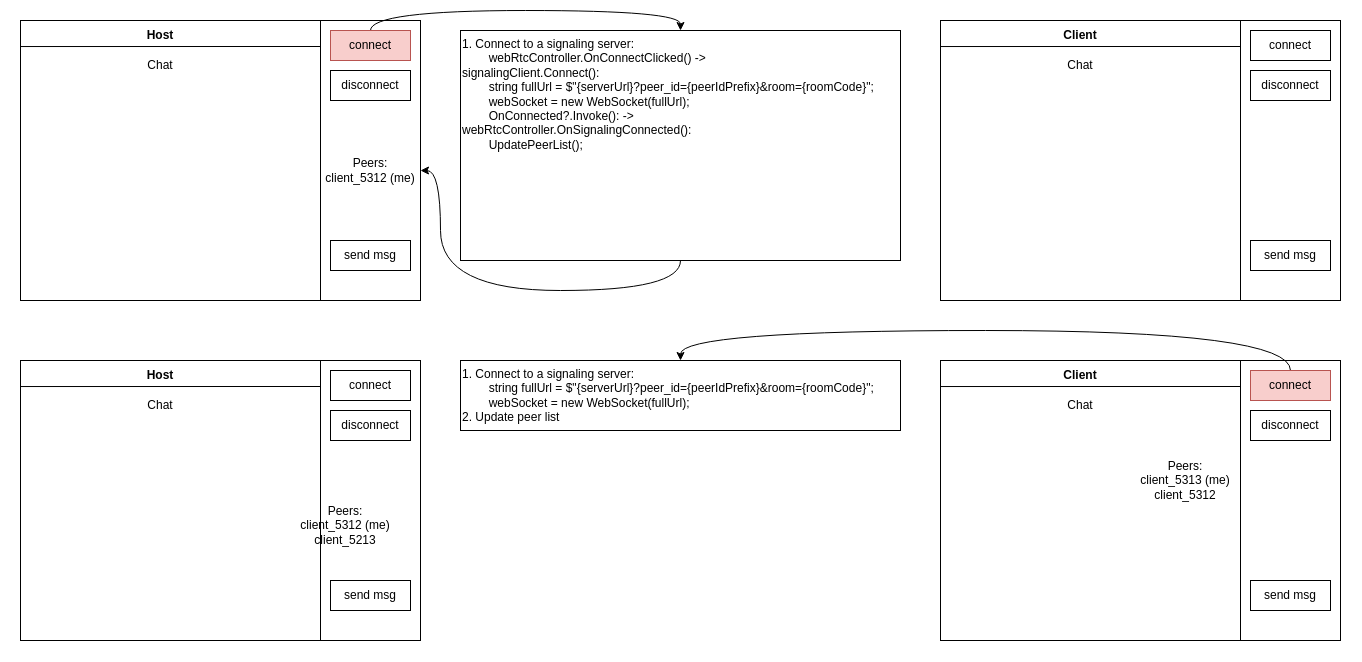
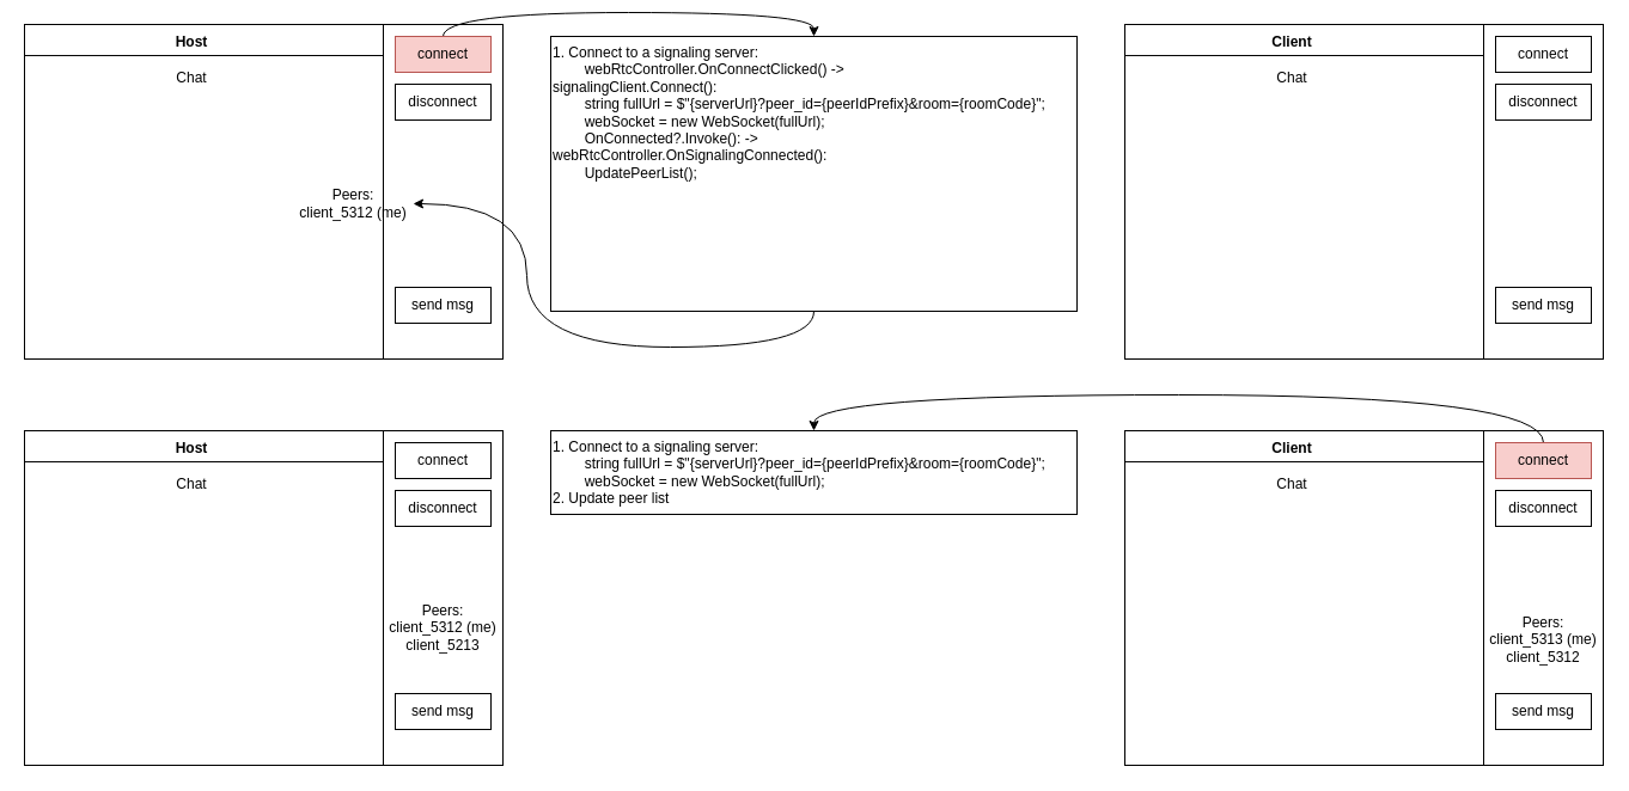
  <mxCell id="0" />
  <mxCell id="1" parent="0" />
  <mxCell id="2" value="" style="rounded=0;whiteSpace=wrap;html=1;" vertex="1" parent="1"><mxGeometry width="400" height="280" as="geometry" x="20" y="20" /></mxCell>
  <mxCell id="3" style="edgeStyle=orthogonalEdgeStyle;rounded=0;orthogonalLoop=1;jettySize=auto;html=1;entryX=0.5;entryY=0;entryDx=0;entryDy=0;curved=1;exitX=0.5;exitY=0;exitDx=0;exitDy=0;" edge="1" parent="1" source="4" target="11"><mxGeometry relative="1" as="geometry"><mxPoint x="650" y="30" as="targetPoint" /></mxGeometry></mxCell>
  <mxCell id="4" value="connect" style="rounded=0;whiteSpace=wrap;html=1;fillColor=#f8cecc;strokeColor=#b85450;" vertex="1" parent="1"><mxGeometry x="330" y="30" width="80" height="30" as="geometry" /></mxCell>
  <mxCell id="5" value="" style="endArrow=none;html=1;rounded=0;entryX=0.75;entryY=0;entryDx=0;entryDy=0;exitX=0.75;exitY=1;exitDx=0;exitDy=0;" edge="1" parent="1" source="2" target="2"><mxGeometry width="50" height="50" relative="1" as="geometry"><mxPoint x="270" y="240" as="sourcePoint" /><mxPoint x="320" y="190" as="targetPoint" /></mxGeometry></mxCell>
  <mxCell id="6" value="disconnect" style="rounded=0;whiteSpace=wrap;html=1;" vertex="1" parent="1"><mxGeometry x="330" y="70" width="80" height="30" as="geometry" /></mxCell>
  <mxCell id="7" value="send msg" style="rounded=0;whiteSpace=wrap;html=1;" vertex="1" parent="1"><mxGeometry x="330" y="240" width="80" height="30" as="geometry" /></mxCell>
- <mxCell id="8" value="Peers:&lt;div&gt;client_5312 (me)&lt;/div&gt;" style="text;html=1;align=center;verticalAlign=middle;whiteSpace=wrap;rounded=0;" vertex="1" parent="1"><mxGeometry x="320" y="155" width="100" height="30" as="geometry" /></mxCell>
+ <mxCell id="8" value="Peers:&lt;div&gt;client_5312 (me)&lt;/div&gt;" style="text;html=1;align=center;verticalAlign=middle;whiteSpace=wrap;rounded=0;" vertex="1" parent="1"><mxGeometry x="245" y="155" width="100" height="30" as="geometry" /></mxCell>
  <mxCell id="9" value="Chat" style="text;html=1;align=center;verticalAlign=middle;whiteSpace=wrap;rounded=0;" vertex="1" parent="1"><mxGeometry x="130" y="50" width="60" height="30" as="geometry" /></mxCell>
  <mxCell id="10" style="edgeStyle=orthogonalEdgeStyle;rounded=0;orthogonalLoop=1;jettySize=auto;html=1;exitX=0.5;exitY=1;exitDx=0;exitDy=0;entryX=1;entryY=0.5;entryDx=0;entryDy=0;curved=1;" edge="1" parent="1" source="11" target="8"><mxGeometry relative="1" as="geometry"><mxPoint x="650" y="100" as="sourcePoint" /><Array as="points"><mxPoint x="680" y="290" /><mxPoint x="440" y="290" /><mxPoint x="440" y="170" /></Array></mxGeometry></mxCell>
  <mxCell id="11" value="1. Connect to a signaling server:&lt;div&gt;&lt;span style=&quot;white-space: pre;&quot;&gt;&#09;&lt;/span&gt;webRtcController.OnConnectClicked() -&amp;gt;&amp;nbsp;&lt;/div&gt;&lt;div&gt;signalingClient.Connect():&lt;/div&gt;&lt;div&gt;&lt;span style=&quot;background-color: transparent;&quot;&gt;&amp;nbsp; &amp;nbsp; &amp;nbsp; &amp;nbsp; string fullUrl = $&quot;{serverUrl}?peer_id={peerIdPrefix}&amp;amp;room={roomCode}&quot;;&lt;/span&gt;&lt;div&gt;&amp;nbsp; &amp;nbsp; &amp;nbsp; &amp;nbsp; webSocket = new WebSocket(fullUrl);&amp;nbsp;&amp;nbsp;&lt;/div&gt;&lt;div&gt;&lt;span style=&quot;white-space: pre;&quot;&gt;&#09;&lt;/span&gt;OnConnected?.Invoke(): -&amp;gt;&amp;nbsp;&lt;/div&gt;&lt;div&gt;webRtcController.OnSignalingConnected():&lt;/div&gt;&lt;div&gt;&lt;span style=&quot;white-space: pre;&quot;&gt;&#09;&lt;/span&gt;UpdatePeerList();&lt;br&gt;&lt;/div&gt;&lt;div&gt;&lt;span style=&quot;white-space: pre;&quot;&gt;&#09;&lt;/span&gt;&lt;br&gt;&lt;/div&gt;&lt;div&gt;&lt;br&gt;&lt;/div&gt;&lt;div&gt;&lt;br&gt;&lt;/div&gt;&lt;div&gt;&amp;nbsp; &amp;nbsp; &amp;nbsp; &amp;nbsp;&amp;nbsp;&lt;/div&gt;&lt;/div&gt;&lt;div&gt;&lt;span style=&quot;white-space: pre;&quot;&gt;&#09;&lt;/span&gt;&lt;br&gt;&lt;/div&gt;" style="text;html=1;align=left;verticalAlign=top;whiteSpace=wrap;rounded=0;strokeColor=default;" vertex="1" parent="1"><mxGeometry x="460" y="30" width="440" height="230" as="geometry" /></mxCell>
  <mxCell id="12" value="&lt;b&gt;Host&lt;/b&gt;" style="text;html=1;align=center;verticalAlign=middle;whiteSpace=wrap;rounded=0;" vertex="1" parent="1"><mxGeometry x="130" width="60" height="30" as="geometry" y="20" /></mxCell>
  <mxCell id="13" value="" style="endArrow=none;html=1;rounded=0;exitX=0;exitY=0.093;exitDx=0;exitDy=0;exitPerimeter=0;" edge="1" parent="1" source="2"><mxGeometry width="50" height="50" relative="1" as="geometry"><mxPoint y="45" as="sourcePoint" x="20" /><mxPoint x="320" y="46" as="targetPoint" /></mxGeometry></mxCell>
  <mxCell id="14" value="" style="rounded=0;whiteSpace=wrap;html=1;" vertex="1" parent="1"><mxGeometry x="940" width="400" height="280" as="geometry" y="20" /></mxCell>
  <mxCell id="15" value="connect" style="rounded=0;whiteSpace=wrap;html=1;" vertex="1" parent="1"><mxGeometry x="1250" y="30" width="80" height="30" as="geometry" /></mxCell>
  <mxCell id="16" value="" style="endArrow=none;html=1;rounded=0;entryX=0.75;entryY=0;entryDx=0;entryDy=0;exitX=0.75;exitY=1;exitDx=0;exitDy=0;" edge="1" parent="1" source="14" target="14"><mxGeometry width="50" height="50" relative="1" as="geometry"><mxPoint x="1190" y="240" as="sourcePoint" /><mxPoint x="1240" y="190" as="targetPoint" /></mxGeometry></mxCell>
  <mxCell id="17" value="disconnect" style="rounded=0;whiteSpace=wrap;html=1;" vertex="1" parent="1"><mxGeometry x="1250" y="70" width="80" height="30" as="geometry" /></mxCell>
  <mxCell id="18" value="send msg" style="rounded=0;whiteSpace=wrap;html=1;" vertex="1" parent="1"><mxGeometry x="1250" y="240" width="80" height="30" as="geometry" /></mxCell>
  <mxCell id="19" value="Chat" style="text;html=1;align=center;verticalAlign=middle;whiteSpace=wrap;rounded=0;" vertex="1" parent="1"><mxGeometry x="1050" y="50" width="60" height="30" as="geometry" /></mxCell>
  <mxCell id="20" value="&lt;b&gt;Client&lt;/b&gt;" style="text;html=1;align=center;verticalAlign=middle;whiteSpace=wrap;rounded=0;" vertex="1" parent="1"><mxGeometry x="1050" width="60" height="30" as="geometry" y="20" /></mxCell>
  <mxCell id="21" value="" style="endArrow=none;html=1;rounded=0;exitX=0;exitY=0.093;exitDx=0;exitDy=0;exitPerimeter=0;" edge="1" parent="1" source="14"><mxGeometry width="50" height="50" relative="1" as="geometry"><mxPoint x="940" y="45" as="sourcePoint" /><mxPoint x="1240" y="46" as="targetPoint" /></mxGeometry></mxCell>
  <mxCell id="22" value="" style="rounded=0;whiteSpace=wrap;html=1;" vertex="1" parent="1"><mxGeometry y="360" width="400" height="280" as="geometry" x="20" /></mxCell>
  <mxCell id="23" value="connect" style="rounded=0;whiteSpace=wrap;html=1;" vertex="1" parent="1"><mxGeometry x="330" y="370" width="80" height="30" as="geometry" /></mxCell>
  <mxCell id="24" value="" style="endArrow=none;html=1;rounded=0;entryX=0.75;entryY=0;entryDx=0;entryDy=0;exitX=0.75;exitY=1;exitDx=0;exitDy=0;" edge="1" parent="1" source="22" target="22"><mxGeometry width="50" height="50" relative="1" as="geometry"><mxPoint x="270" y="580" as="sourcePoint" /><mxPoint x="320" y="530" as="targetPoint" /></mxGeometry></mxCell>
  <mxCell id="25" value="disconnect" style="rounded=0;whiteSpace=wrap;html=1;" vertex="1" parent="1"><mxGeometry x="330" y="410" width="80" height="30" as="geometry" /></mxCell>
  <mxCell id="26" value="send msg" style="rounded=0;whiteSpace=wrap;html=1;" vertex="1" parent="1"><mxGeometry x="330" y="580" width="80" height="30" as="geometry" /></mxCell>
- <mxCell id="27" value="Peers:&lt;div&gt;client_5312 (me)&lt;/div&gt;&lt;div&gt;client_5213&lt;/div&gt;" style="text;html=1;align=center;verticalAlign=middle;whiteSpace=wrap;rounded=0;" vertex="1" parent="1"><mxGeometry x="295" y="510" width="100" height="30" as="geometry" /></mxCell>
+ <mxCell id="27" value="Peers:&lt;div&gt;client_5312 (me)&lt;/div&gt;&lt;div&gt;client_5213&lt;/div&gt;" style="text;html=1;align=center;verticalAlign=middle;whiteSpace=wrap;rounded=0;" vertex="1" parent="1"><mxGeometry x="320" y="510" width="100" height="30" as="geometry" /></mxCell>
  <mxCell id="28" value="Chat" style="text;html=1;align=center;verticalAlign=middle;whiteSpace=wrap;rounded=0;" vertex="1" parent="1"><mxGeometry x="130" y="390" width="60" height="30" as="geometry" /></mxCell>
  <mxCell id="29" value="&lt;b&gt;Host&lt;/b&gt;" style="text;html=1;align=center;verticalAlign=middle;whiteSpace=wrap;rounded=0;" vertex="1" parent="1"><mxGeometry x="130" y="360" width="60" height="30" as="geometry" /></mxCell>
  <mxCell id="30" value="" style="endArrow=none;html=1;rounded=0;exitX=0;exitY=0.093;exitDx=0;exitDy=0;exitPerimeter=0;" edge="1" parent="1" source="22"><mxGeometry width="50" height="50" relative="1" as="geometry"><mxPoint y="385" as="sourcePoint" x="20" /><mxPoint x="320" y="386" as="targetPoint" /></mxGeometry></mxCell>
  <mxCell id="31" value="" style="rounded=0;whiteSpace=wrap;html=1;" vertex="1" parent="1"><mxGeometry x="940" y="360" width="400" height="280" as="geometry" /></mxCell>
  <mxCell id="32" style="edgeStyle=orthogonalEdgeStyle;rounded=0;orthogonalLoop=1;jettySize=auto;html=1;exitX=0.5;exitY=0;exitDx=0;exitDy=0;entryX=0.5;entryY=0;entryDx=0;entryDy=0;curved=1;" edge="1" parent="1" source="33" target="40"><mxGeometry relative="1" as="geometry"><Array as="points"><mxPoint x="1290" y="330" /><mxPoint x="680" y="330" /></Array></mxGeometry></mxCell>
  <mxCell id="33" value="connect" style="rounded=0;whiteSpace=wrap;html=1;fillColor=#f8cecc;strokeColor=#b85450;" vertex="1" parent="1"><mxGeometry x="1250" y="370" width="80" height="30" as="geometry" /></mxCell>
  <mxCell id="34" value="" style="endArrow=none;html=1;rounded=0;entryX=0.75;entryY=0;entryDx=0;entryDy=0;exitX=0.75;exitY=1;exitDx=0;exitDy=0;" edge="1" parent="1" source="31" target="31"><mxGeometry width="50" height="50" relative="1" as="geometry"><mxPoint x="1190" y="580" as="sourcePoint" /><mxPoint x="1240" y="530" as="targetPoint" /></mxGeometry></mxCell>
  <mxCell id="35" value="disconnect" style="rounded=0;whiteSpace=wrap;html=1;" vertex="1" parent="1"><mxGeometry x="1250" y="410" width="80" height="30" as="geometry" /></mxCell>
  <mxCell id="36" value="send msg" style="rounded=0;whiteSpace=wrap;html=1;" vertex="1" parent="1"><mxGeometry x="1250" y="580" width="80" height="30" as="geometry" /></mxCell>
  <mxCell id="37" value="Chat" style="text;html=1;align=center;verticalAlign=middle;whiteSpace=wrap;rounded=0;" vertex="1" parent="1"><mxGeometry x="1050" y="390" width="60" height="30" as="geometry" /></mxCell>
  <mxCell id="38" value="&lt;b&gt;Client&lt;/b&gt;" style="text;html=1;align=center;verticalAlign=middle;whiteSpace=wrap;rounded=0;" vertex="1" parent="1"><mxGeometry x="1050" y="360" width="60" height="30" as="geometry" /></mxCell>
  <mxCell id="39" value="" style="endArrow=none;html=1;rounded=0;exitX=0;exitY=0.093;exitDx=0;exitDy=0;exitPerimeter=0;" edge="1" parent="1" source="31"><mxGeometry width="50" height="50" relative="1" as="geometry"><mxPoint x="940" y="385" as="sourcePoint" /><mxPoint x="1240" y="386" as="targetPoint" /></mxGeometry></mxCell>
  <mxCell id="40" value="1. Connect to a signaling server:&lt;div&gt;&lt;span style=&quot;background-color: transparent;&quot;&gt;&amp;nbsp; &amp;nbsp; &amp;nbsp; &amp;nbsp; string fullUrl = $&quot;{serverUrl}?peer_id={peerIdPrefix}&amp;amp;room={roomCode}&quot;;&lt;/span&gt;&lt;div&gt;&amp;nbsp; &amp;nbsp; &amp;nbsp; &amp;nbsp; webSocket = new WebSocket(fullUrl);&lt;/div&gt;&lt;div&gt;2. Update peer list&lt;/div&gt;&lt;/div&gt;" style="text;html=1;align=left;verticalAlign=top;whiteSpace=wrap;rounded=0;strokeColor=default;" vertex="1" parent="1"><mxGeometry x="460" y="360" width="440" height="70" as="geometry" /></mxCell>
- <mxCell id="41" value="Peers:&lt;div&gt;client_5313 (me)&lt;/div&gt;&lt;div&gt;client_5312&lt;/div&gt;" style="text;html=1;align=center;verticalAlign=middle;whiteSpace=wrap;rounded=0;" vertex="1" parent="1"><mxGeometry x="1135" y="465" width="100" height="30" as="geometry" /></mxCell>
+ <mxCell id="41" value="Peers:&lt;div&gt;client_5313 (me)&lt;/div&gt;&lt;div&gt;client_5312&lt;/div&gt;" style="text;html=1;align=center;verticalAlign=middle;whiteSpace=wrap;rounded=0;" vertex="1" parent="1"><mxGeometry x="1240" y="520" width="100" height="30" as="geometry" /></mxCell>
